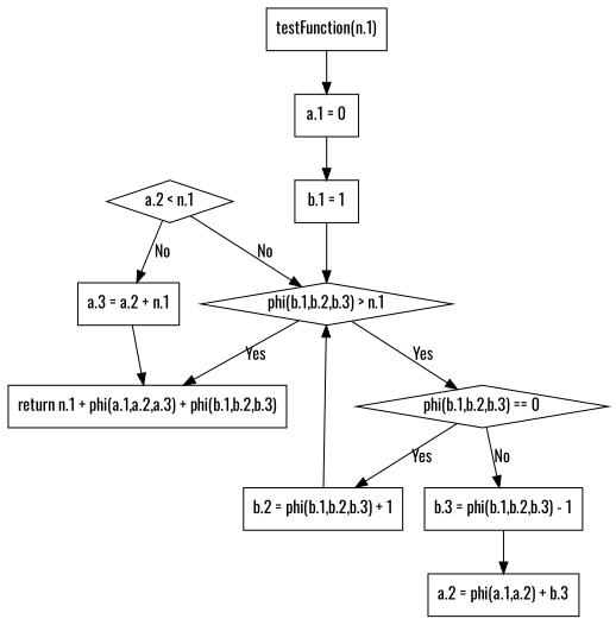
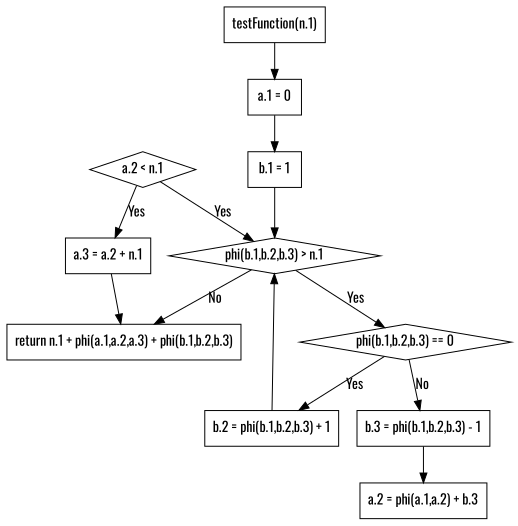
  digraph {
    fontname=Oswald
    node [fontname=Oswald shape=box]
    edge [fontname=Oswald]
    n1 [label="testFunction(n.1)"]
    n2 [label="a.1 = 0"]
    n3 [label="b.1 = 1"]
    n4 [label="phi(b.1,b.2,b.3) > n.1" shape=diamond]
    n5 [label="phi(b.1,b.2,b.3) == 0" shape=diamond]
    n6 [label="return n.1 + phi(a.1,a.2,a.3) + phi(b.1,b.2,b.3)"]
    n7 [label="b.2 = phi(b.1,b.2,b.3) + 1"]
    n8 [label="b.3 = phi(b.1,b.2,b.3) - 1"]
    n9 [label="a.2 = phi(a.1,a.2) + b.3"]
    n10 [label="a.2 < n.1" shape=diamond]
    n11 [label="a.3 = a.2 + n.1"]
    n1 -> n2
    n2 -> n3
    n3 -> n4
    n4 -> n5 [label=Yes]
-   n4 -> n6 [label=Yes]
+   n4 -> n6 [label=No]
    n5 -> n7 [label=Yes]
    n5 -> n8 [label=No]
    n7 -> n4
    n8 -> n9
-   n10 -> n4 [label=No]
-   n10 -> n11 [label=No]
+   n10 -> n4 [label=Yes]
+   n10 -> n11 [label=Yes]
    n11 -> n6
  }
